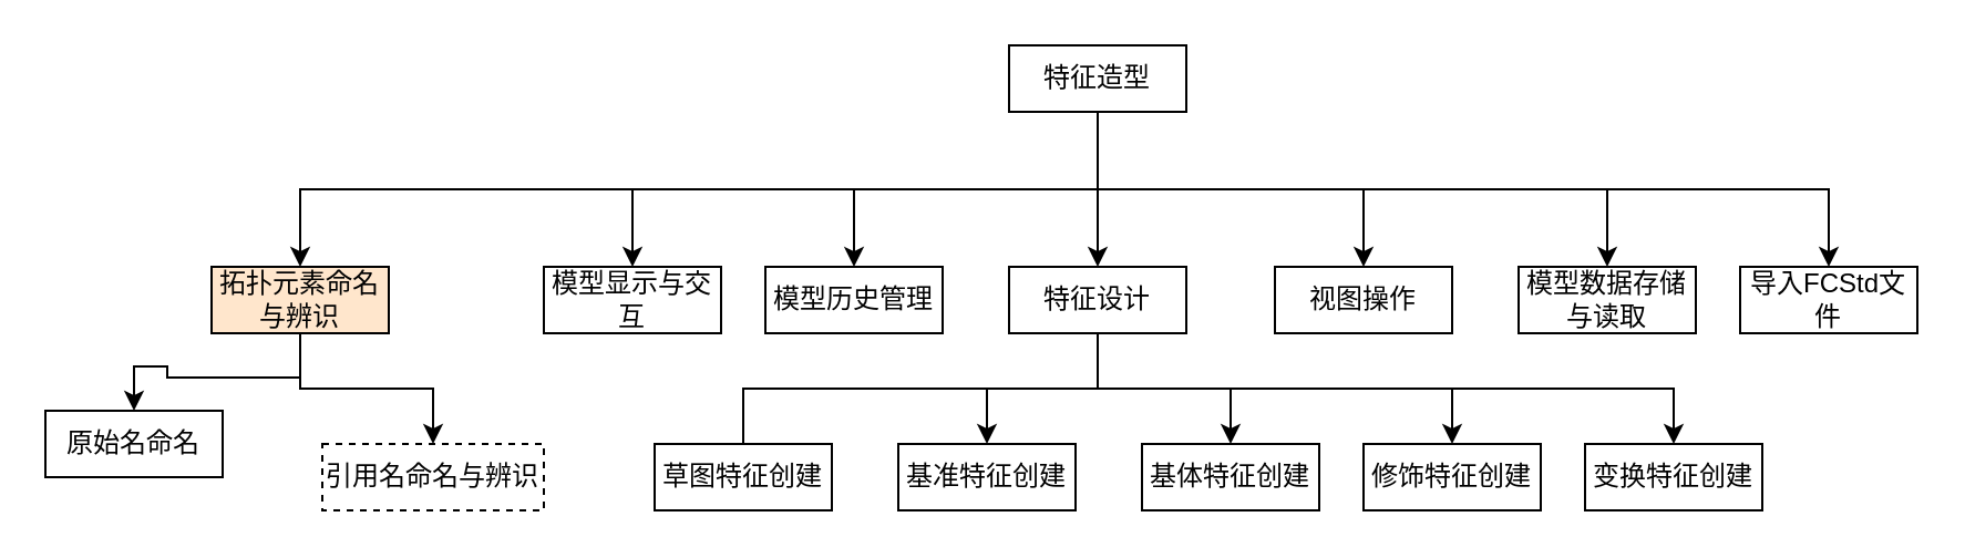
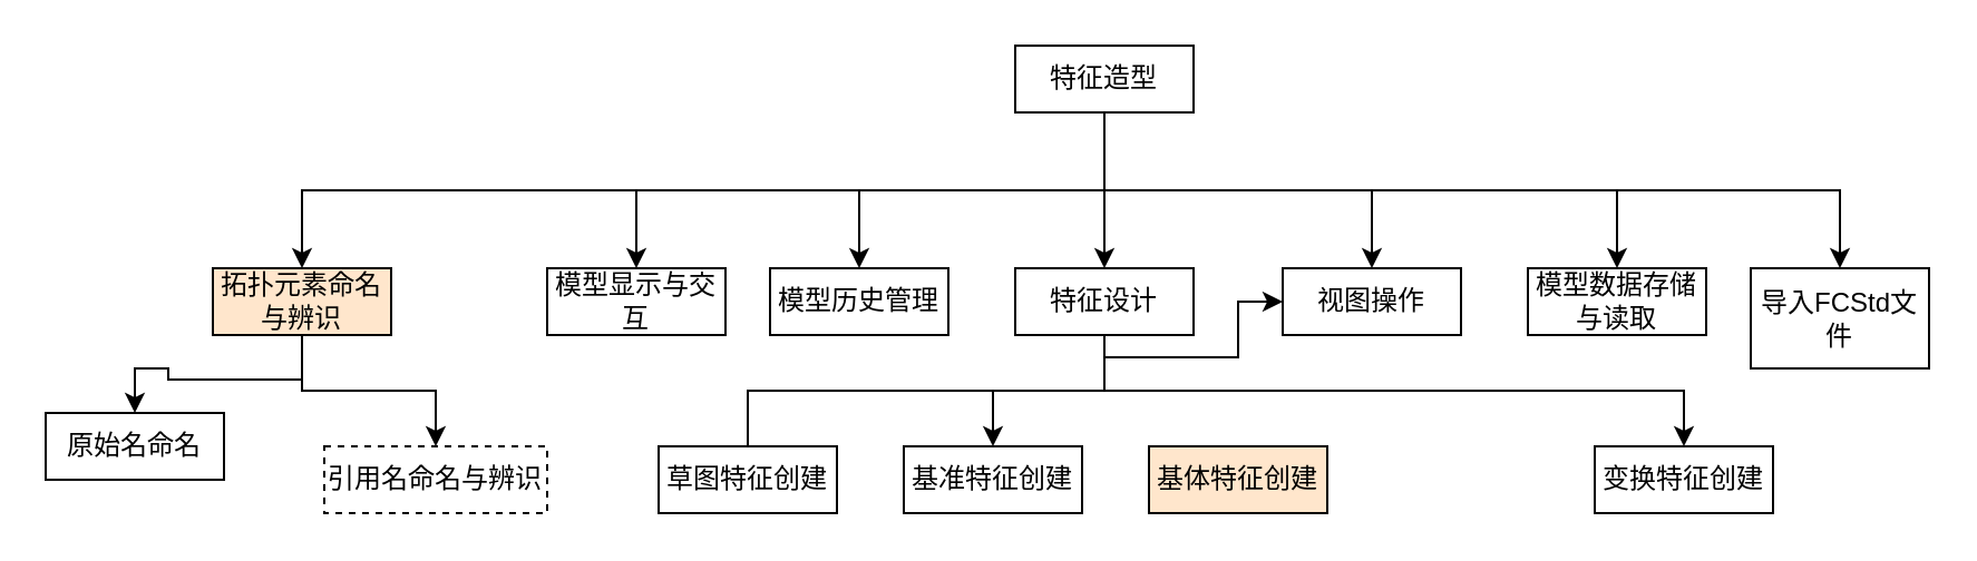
  <mxCell id="0" />
  <mxCell id="1" parent="0" />
  <mxCell id="2" style="edgeStyle=orthogonalEdgeStyle;rounded=0;orthogonalLoop=1;jettySize=auto;html=1;exitX=0.25;exitY=1;exitDx=0;exitDy=0;entryX=0.5;entryY=0;entryDx=0;entryDy=0;" edge="1" parent="1" source="3" target="8"><mxGeometry relative="1" as="geometry"><Array as="points"><mxPoint x="495" y="50" /><mxPoint x="495" y="85" /><mxPoint x="385" y="85" /></Array></mxGeometry></mxCell>
  <mxCell id="3" value="特征造型" style="rounded=0;whiteSpace=wrap;html=1;" vertex="1" parent="1"><mxGeometry x="455" y="20" width="80" height="30" as="geometry" /></mxCell>
  <mxCell id="4" style="edgeStyle=orthogonalEdgeStyle;rounded=0;orthogonalLoop=1;jettySize=auto;html=1;entryX=0.5;entryY=0;entryDx=0;entryDy=0;" edge="1" parent="1" source="6" target="13"><mxGeometry relative="1" as="geometry" /></mxCell>
  <mxCell id="5" style="edgeStyle=orthogonalEdgeStyle;rounded=0;orthogonalLoop=1;jettySize=auto;html=1;" edge="1" parent="1" source="6" target="14"><mxGeometry relative="1" as="geometry" /></mxCell>
  <mxCell id="6" value="拓扑元素命名与辨识" style="rounded=0;whiteSpace=wrap;html=1;fillColor=#ffe6cc;" vertex="1" parent="1"><mxGeometry x="95" y="120" width="80" height="30" as="geometry" /></mxCell>
  <mxCell id="7" value="模型显示与交互" style="rounded=0;whiteSpace=wrap;html=1;" vertex="1" parent="1"><mxGeometry x="245" y="120" width="80" height="30" as="geometry" /></mxCell>
  <mxCell id="8" value="模型历史管理" style="rounded=0;whiteSpace=wrap;html=1;" vertex="1" parent="1"><mxGeometry x="345" y="120" width="80" height="30" as="geometry" /></mxCell>
  <mxCell id="9" value="特征设计" style="rounded=0;whiteSpace=wrap;html=1;" vertex="1" parent="1"><mxGeometry x="455" y="120" width="80" height="30" as="geometry" /></mxCell>
  <mxCell id="10" value="视图操作" style="rounded=0;whiteSpace=wrap;html=1;" vertex="1" parent="1"><mxGeometry x="575" y="120" width="80" height="30" as="geometry" /></mxCell>
  <mxCell id="11" value="模型数据存储与读取" style="rounded=0;whiteSpace=wrap;html=1;" vertex="1" parent="1"><mxGeometry x="685" y="120" width="80" height="30" as="geometry" /></mxCell>
- <mxCell id="12" value="导入FCStd文件" style="rounded=0;whiteSpace=wrap;html=1;" vertex="1" parent="1"><mxGeometry x="785" y="120" width="80" height="30" as="geometry" /></mxCell>
+ <mxCell id="12" value="导入FCStd文件" style="rounded=0;whiteSpace=wrap;html=1;" vertex="1" parent="1"><mxGeometry x="785" y="120" width="80" height="45" as="geometry" /></mxCell>
  <mxCell id="13" value="原始名命名" style="rounded=0;whiteSpace=wrap;html=1;" vertex="1" parent="1"><mxGeometry x="20" y="185" width="80" height="30" as="geometry" /></mxCell>
  <mxCell id="14" value="引用名命名与辨识" style="rounded=0;whiteSpace=wrap;html=1;dashed=1;" vertex="1" parent="1"><mxGeometry x="145" y="200" width="100" height="30" as="geometry" /></mxCell>
  <mxCell id="15" value="基准特征创建" style="rounded=0;whiteSpace=wrap;html=1;" vertex="1" parent="1"><mxGeometry x="405" y="200" width="80" height="30" as="geometry" /></mxCell>
  <mxCell id="16" value="草图特征创建" style="rounded=0;whiteSpace=wrap;html=1;" vertex="1" parent="1"><mxGeometry x="295" y="200" width="80" height="30" as="geometry" /></mxCell>
- <mxCell id="17" value="基体特征创建" style="rounded=0;whiteSpace=wrap;html=1;" vertex="1" parent="1"><mxGeometry x="515" y="200" width="80" height="30" as="geometry" /></mxCell>
- <mxCell id="18" value="修饰特征创建" style="rounded=0;whiteSpace=wrap;html=1;" vertex="1" parent="1"><mxGeometry x="615" y="200" width="80" height="30" as="geometry" /></mxCell>
+ <mxCell id="17" value="基体特征创建" style="rounded=0;whiteSpace=wrap;html=1;fillColor=#ffe6cc;" vertex="1" parent="1"><mxGeometry x="515" y="200" width="80" height="30" as="geometry" /></mxCell>
  <mxCell id="19" value="变换特征创建" style="rounded=0;whiteSpace=wrap;html=1;" vertex="1" parent="1"><mxGeometry x="715" y="200" width="80" height="30" as="geometry" /></mxCell>
  <mxCell id="20" value="" style="endArrow=classic;html=1;rounded=0;exitX=0.5;exitY=1;exitDx=0;exitDy=0;entryX=0.5;entryY=0;entryDx=0;entryDy=0;edgeStyle=orthogonalEdgeStyle;" edge="1" parent="1" source="9" target="15"><mxGeometry width="50" height="50" relative="1" as="geometry"><mxPoint x="485" y="210" as="sourcePoint" /><mxPoint x="535" y="160" as="targetPoint" /></mxGeometry></mxCell>
- <mxCell id="21" value="" style="endArrow=classic;html=1;rounded=0;exitX=0.5;exitY=1;exitDx=0;exitDy=0;entryX=0.5;entryY=0;entryDx=0;entryDy=0;edgeStyle=orthogonalEdgeStyle;" edge="1" parent="1" source="9" target="17"><mxGeometry width="50" height="50" relative="1" as="geometry"><mxPoint x="505" y="160" as="sourcePoint" /><mxPoint x="455" y="210" as="targetPoint" /></mxGeometry></mxCell>
- <mxCell id="22" value="" style="endArrow=classic;html=1;rounded=0;edgeStyle=orthogonalEdgeStyle;exitX=0.5;exitY=1;exitDx=0;exitDy=0;" edge="1" parent="1" source="9" target="18"><mxGeometry width="50" height="50" relative="1" as="geometry"><mxPoint x="545" y="170" as="sourcePoint" /><mxPoint x="475" y="230" as="targetPoint" /></mxGeometry></mxCell>
+ <mxCell id="21" value="" style="endArrow=classic;html=1;rounded=0;exitX=0.5;exitY=1;exitDx=0;exitDy=0;edgeStyle=orthogonalEdgeStyle;" edge="1" parent="1" source="9" target="10"><mxGeometry width="50" height="50" relative="1" as="geometry"><mxPoint x="505" y="160" as="sourcePoint" /><mxPoint x="455" y="210" as="targetPoint" /></mxGeometry></mxCell>
  <mxCell id="23" value="" style="endArrow=classic;html=1;rounded=0;exitX=0.5;exitY=1;exitDx=0;exitDy=0;entryX=0.5;entryY=0;entryDx=0;entryDy=0;edgeStyle=orthogonalEdgeStyle;" edge="1" parent="1" source="9" target="19"><mxGeometry width="50" height="50" relative="1" as="geometry"><mxPoint x="535" y="190" as="sourcePoint" /><mxPoint x="485" y="240" as="targetPoint" /></mxGeometry></mxCell>
  <mxCell id="24" value="" style="endArrow=none;html=1;rounded=0;exitX=0.5;exitY=1;exitDx=0;exitDy=0;entryX=0.5;entryY=0;entryDx=0;entryDy=0;edgeStyle=orthogonalEdgeStyle;" edge="1" parent="1" source="9" target="16"><mxGeometry width="50" height="50" relative="1" as="geometry"><mxPoint x="545" y="200" as="sourcePoint" /><mxPoint x="495" y="250" as="targetPoint" /></mxGeometry></mxCell>
  <mxCell id="25" value="" style="endArrow=classic;html=1;rounded=0;edgeStyle=orthogonalEdgeStyle;exitX=0.5;exitY=1;exitDx=0;exitDy=0;entryX=0.5;entryY=0;entryDx=0;entryDy=0;" edge="1" parent="1" source="3" target="7"><mxGeometry width="50" height="50" relative="1" as="geometry"><mxPoint x="295" y="40" as="sourcePoint" /><mxPoint x="245" y="100" as="targetPoint" /></mxGeometry></mxCell>
  <mxCell id="26" value="" style="endArrow=classic;html=1;rounded=0;exitX=0.5;exitY=1;exitDx=0;exitDy=0;edgeStyle=orthogonalEdgeStyle;" edge="1" parent="1" source="3" target="9"><mxGeometry width="50" height="50" relative="1" as="geometry"><mxPoint x="565" y="220" as="sourcePoint" /><mxPoint x="515" y="270" as="targetPoint" /></mxGeometry></mxCell>
  <mxCell id="27" value="" style="endArrow=classic;html=1;rounded=0;exitX=0.5;exitY=1;exitDx=0;exitDy=0;edgeStyle=orthogonalEdgeStyle;" edge="1" parent="1" source="3" target="10"><mxGeometry width="50" height="50" relative="1" as="geometry"><mxPoint x="575" y="230" as="sourcePoint" /><mxPoint x="525" y="280" as="targetPoint" /></mxGeometry></mxCell>
  <mxCell id="28" value="" style="endArrow=classic;html=1;rounded=0;exitX=0.5;exitY=1;exitDx=0;exitDy=0;entryX=0.5;entryY=0;entryDx=0;entryDy=0;edgeStyle=orthogonalEdgeStyle;" edge="1" parent="1" source="3" target="11"><mxGeometry width="50" height="50" relative="1" as="geometry"><mxPoint x="585" y="240" as="sourcePoint" /><mxPoint x="535" y="290" as="targetPoint" /></mxGeometry></mxCell>
  <mxCell id="29" value="" style="endArrow=classic;html=1;rounded=0;exitX=0.5;exitY=1;exitDx=0;exitDy=0;edgeStyle=orthogonalEdgeStyle;" edge="1" parent="1" source="3" target="12"><mxGeometry width="50" height="50" relative="1" as="geometry"><mxPoint x="595" y="250" as="sourcePoint" /><mxPoint x="545" y="300" as="targetPoint" /></mxGeometry></mxCell>
  <mxCell id="30" value="" style="endArrow=classic;html=1;rounded=0;exitX=0.5;exitY=1;exitDx=0;exitDy=0;entryX=0.5;entryY=0;entryDx=0;entryDy=0;edgeStyle=orthogonalEdgeStyle;" edge="1" parent="1" source="3" target="6"><mxGeometry width="50" height="50" relative="1" as="geometry"><mxPoint x="605" y="260" as="sourcePoint" /><mxPoint x="555" y="310" as="targetPoint" /></mxGeometry></mxCell>
